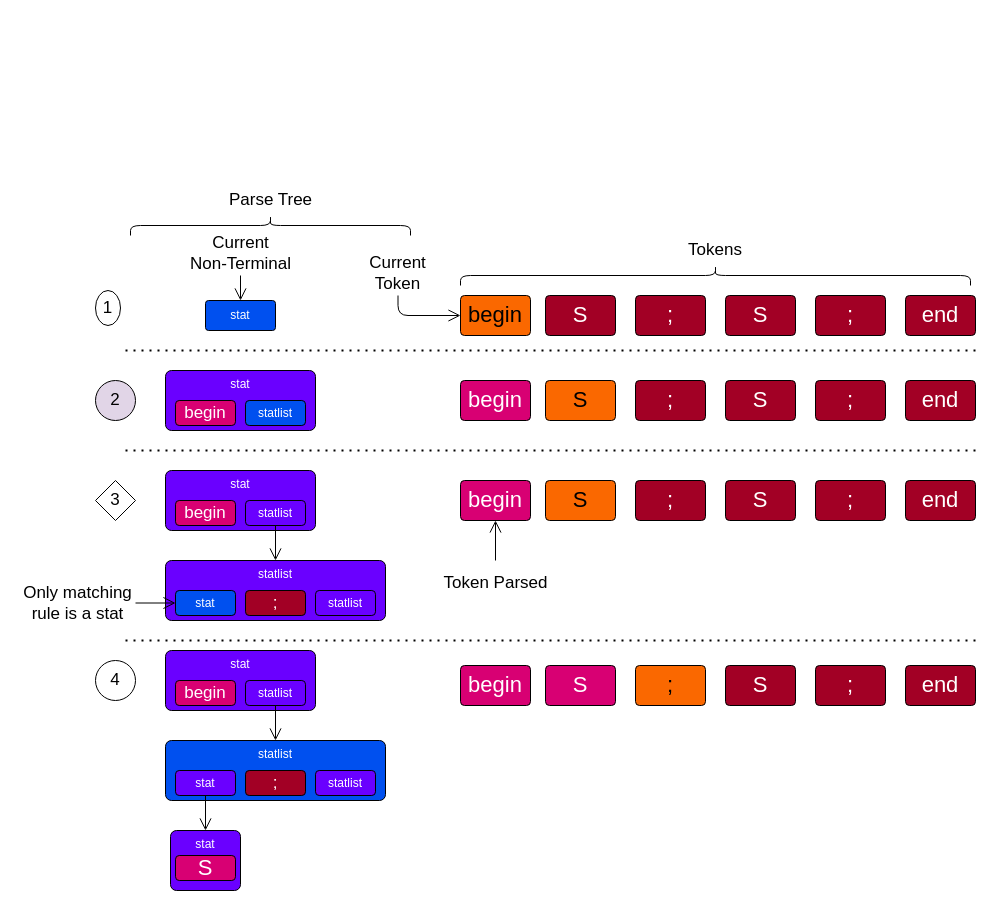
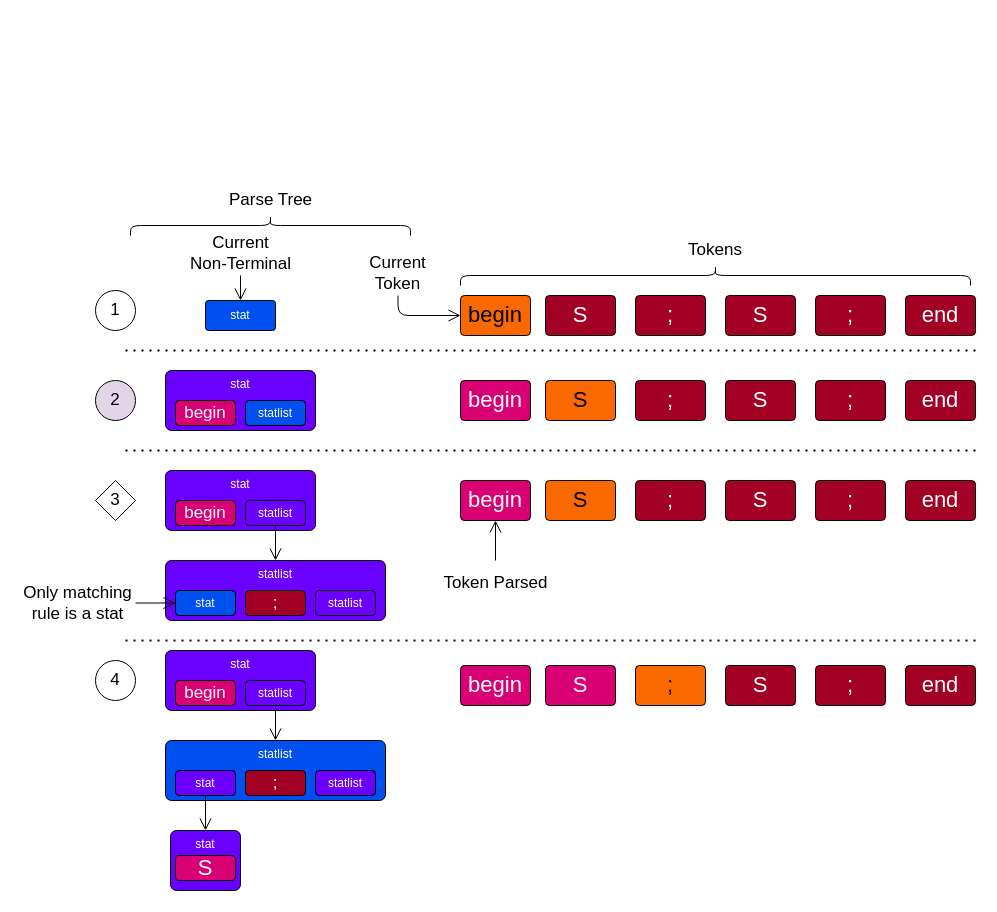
  <mxCell id="0" />
  <mxCell id="1" parent="0" />
  <mxCell id="2" value="stat" style="rounded=1;whiteSpace=wrap;html=1;verticalAlign=top;arcSize=10;fillColor=#6a00ff;fontColor=#ffffff;strokeColor=#000000;" parent="1" vertex="1"><mxGeometry x="165" y="370" width="150" height="60" as="geometry" /></mxCell>
  <mxCell id="3" value="stat" style="rounded=1;whiteSpace=wrap;html=1;verticalAlign=middle;arcSize=10;fillColor=#0050ef;fontColor=#ffffff;strokeColor=#000000;" parent="1" vertex="1"><mxGeometry x="205" y="300" width="70" height="30" as="geometry" /></mxCell>
  <mxCell id="4" value="begin" style="rounded=1;whiteSpace=wrap;html=1;verticalAlign=middle;arcSize=10;fillColor=#fa6800;fontColor=#000000;fontSize=22;strokeColor=#000000;" parent="1" vertex="1"><mxGeometry x="460" y="295" width="70" height="40" as="geometry" /></mxCell>
  <mxCell id="5" value="S" style="rounded=1;whiteSpace=wrap;html=1;verticalAlign=middle;arcSize=10;fillColor=#a20025;fontColor=#ffffff;fontSize=22;strokeColor=#000000;" parent="1" vertex="1"><mxGeometry x="545" y="295" width="70" height="40" as="geometry" /></mxCell>
  <mxCell id="6" value=";" style="rounded=1;whiteSpace=wrap;html=1;verticalAlign=middle;arcSize=10;fillColor=#a20025;fontColor=#ffffff;fontSize=22;strokeColor=#000000;" parent="1" vertex="1"><mxGeometry x="635" y="295" width="70" height="40" as="geometry" /></mxCell>
  <mxCell id="7" value="S" style="rounded=1;whiteSpace=wrap;html=1;verticalAlign=middle;arcSize=10;fillColor=#a20025;fontColor=#ffffff;fontSize=22;strokeColor=#000000;" parent="1" vertex="1"><mxGeometry x="725" y="295" width="70" height="40" as="geometry" /></mxCell>
  <mxCell id="8" value=";" style="rounded=1;whiteSpace=wrap;html=1;verticalAlign=middle;arcSize=10;fillColor=#a20025;fontColor=#ffffff;fontSize=22;strokeColor=#000000;" parent="1" vertex="1"><mxGeometry x="815" y="295" width="70" height="40" as="geometry" /></mxCell>
  <mxCell id="9" value="end" style="rounded=1;whiteSpace=wrap;html=1;verticalAlign=middle;arcSize=10;fillColor=#a20025;fontColor=#ffffff;fontSize=22;strokeColor=#000000;" parent="1" vertex="1"><mxGeometry x="905" y="295" width="70" height="40" as="geometry" /></mxCell>
  <mxCell id="10" value="begin" style="rounded=1;whiteSpace=wrap;html=1;fillColor=#d80073;fontColor=#ffffff;fontSize=17;verticalAlign=middle;strokeColor=#000000;" parent="1" vertex="1"><mxGeometry x="175" y="400" width="60" height="25" as="geometry" /></mxCell>
  <mxCell id="11" value="statlist" style="rounded=1;whiteSpace=wrap;html=1;fillColor=#0050ef;fontColor=#ffffff;strokeColor=#000000;" parent="1" vertex="1"><mxGeometry x="245" y="400" width="60" height="25" as="geometry" /></mxCell>
  <mxCell id="12" value="begin" style="rounded=1;whiteSpace=wrap;html=1;verticalAlign=middle;arcSize=10;fillColor=#d80073;fontColor=#ffffff;fontSize=22;strokeColor=#000000;" parent="1" vertex="1"><mxGeometry x="460" y="380" width="70" height="40" as="geometry" /></mxCell>
  <mxCell id="13" value="S" style="rounded=1;whiteSpace=wrap;html=1;verticalAlign=middle;arcSize=10;fillColor=#fa6800;fontColor=#000000;fontSize=22;strokeColor=#000000;" parent="1" vertex="1"><mxGeometry x="545" y="380" width="70" height="40" as="geometry" /></mxCell>
  <mxCell id="14" value=";" style="rounded=1;whiteSpace=wrap;html=1;verticalAlign=middle;arcSize=10;fillColor=#a20025;fontColor=#ffffff;fontSize=22;strokeColor=#000000;" parent="1" vertex="1"><mxGeometry x="635" y="380" width="70" height="40" as="geometry" /></mxCell>
  <mxCell id="15" value="S" style="rounded=1;whiteSpace=wrap;html=1;verticalAlign=middle;arcSize=10;fillColor=#a20025;fontColor=#ffffff;fontSize=22;strokeColor=#000000;" parent="1" vertex="1"><mxGeometry x="725" y="380" width="70" height="40" as="geometry" /></mxCell>
  <mxCell id="16" value=";" style="rounded=1;whiteSpace=wrap;html=1;verticalAlign=middle;arcSize=10;fillColor=#a20025;fontColor=#ffffff;fontSize=22;strokeColor=#000000;" parent="1" vertex="1"><mxGeometry x="815" y="380" width="70" height="40" as="geometry" /></mxCell>
  <mxCell id="17" value="end" style="rounded=1;whiteSpace=wrap;html=1;verticalAlign=middle;arcSize=10;fillColor=#a20025;fontColor=#ffffff;fontSize=22;strokeColor=#000000;" parent="1" vertex="1"><mxGeometry x="905" y="380" width="70" height="40" as="geometry" /></mxCell>
  <mxCell id="18" value="statlist" style="rounded=1;whiteSpace=wrap;html=1;verticalAlign=top;arcSize=10;fillColor=#6a00ff;fontColor=#ffffff;strokeColor=#000000;" parent="1" vertex="1"><mxGeometry x="165" y="560" width="220" height="60" as="geometry" /></mxCell>
  <mxCell id="19" value="stat" style="rounded=1;whiteSpace=wrap;html=1;fillColor=#0050ef;fontColor=#ffffff;strokeColor=#000000;" parent="1" vertex="1"><mxGeometry x="175" y="590" width="60" height="25" as="geometry" /></mxCell>
  <mxCell id="20" value=";" style="rounded=1;whiteSpace=wrap;html=1;fillColor=#a20025;fontColor=#ffffff;fontSize=17;strokeColor=#000000;" parent="1" vertex="1"><mxGeometry x="245" y="590" width="60" height="25" as="geometry" /></mxCell>
  <mxCell id="21" value="statlist" style="rounded=1;whiteSpace=wrap;html=1;fillColor=#6a00ff;fontColor=#ffffff;strokeColor=#000000;" parent="1" vertex="1"><mxGeometry x="315" y="590" width="60" height="25" as="geometry" /></mxCell>
  <mxCell id="22" value="stat" style="rounded=1;whiteSpace=wrap;html=1;verticalAlign=top;arcSize=10;fillColor=#6a00ff;fontColor=#ffffff;strokeColor=#000000;" parent="1" vertex="1"><mxGeometry x="165" y="470" width="150" height="60" as="geometry" /></mxCell>
  <mxCell id="23" value="begin" style="rounded=1;whiteSpace=wrap;html=1;fillColor=#d80073;fontColor=#ffffff;fontSize=17;verticalAlign=middle;strokeColor=#000000;" parent="1" vertex="1"><mxGeometry x="175" y="500" width="60" height="25" as="geometry" /></mxCell>
  <mxCell id="24" style="edgeStyle=orthogonalEdgeStyle;html=1;exitX=0.5;exitY=1;exitDx=0;exitDy=0;entryX=0.5;entryY=0;entryDx=0;entryDy=0;fontSize=17;endArrow=open;endFill=0;endSize=10;strokeColor=#000000;" parent="1" source="25" target="18" edge="1"><mxGeometry relative="1" as="geometry" /></mxCell>
  <mxCell id="25" value="statlist" style="rounded=1;whiteSpace=wrap;html=1;fillColor=#6a00ff;fontColor=#ffffff;strokeColor=#000000;" parent="1" vertex="1"><mxGeometry x="245" y="500" width="60" height="25" as="geometry" /></mxCell>
  <mxCell id="26" value="begin" style="rounded=1;whiteSpace=wrap;html=1;verticalAlign=middle;arcSize=10;fillColor=#d80073;fontColor=#ffffff;fontSize=22;strokeColor=#000000;" parent="1" vertex="1"><mxGeometry x="460" y="480" width="70" height="40" as="geometry" /></mxCell>
  <mxCell id="27" value="S" style="rounded=1;whiteSpace=wrap;html=1;verticalAlign=middle;arcSize=10;fillColor=#fa6800;fontColor=#000000;fontSize=22;strokeColor=#000000;" parent="1" vertex="1"><mxGeometry x="545" y="480" width="70" height="40" as="geometry" /></mxCell>
  <mxCell id="28" value=";" style="rounded=1;whiteSpace=wrap;html=1;verticalAlign=middle;arcSize=10;fillColor=#a20025;fontColor=#ffffff;fontSize=22;strokeColor=#000000;" parent="1" vertex="1"><mxGeometry x="635" y="480" width="70" height="40" as="geometry" /></mxCell>
  <mxCell id="29" value="S" style="rounded=1;whiteSpace=wrap;html=1;verticalAlign=middle;arcSize=10;fillColor=#a20025;fontColor=#ffffff;fontSize=22;strokeColor=#000000;" parent="1" vertex="1"><mxGeometry x="725" y="480" width="70" height="40" as="geometry" /></mxCell>
  <mxCell id="30" value=";" style="rounded=1;whiteSpace=wrap;html=1;verticalAlign=middle;arcSize=10;fillColor=#a20025;fontColor=#ffffff;fontSize=22;strokeColor=#000000;" parent="1" vertex="1"><mxGeometry x="815" y="480" width="70" height="40" as="geometry" /></mxCell>
  <mxCell id="31" value="end" style="rounded=1;whiteSpace=wrap;html=1;verticalAlign=middle;arcSize=10;fillColor=#a20025;fontColor=#ffffff;fontSize=22;strokeColor=#000000;" parent="1" vertex="1"><mxGeometry x="905" y="480" width="70" height="40" as="geometry" /></mxCell>
  <mxCell id="32" value="statlist" style="rounded=1;whiteSpace=wrap;html=1;verticalAlign=top;arcSize=10;fillColor=#0050ef;fontColor=#ffffff;strokeColor=#000000;" parent="1" vertex="1"><mxGeometry x="165" y="740" width="220" height="60" as="geometry" /></mxCell>
  <mxCell id="33" style="edgeStyle=orthogonalEdgeStyle;html=1;exitX=0.5;exitY=1;exitDx=0;exitDy=0;entryX=0.5;entryY=0;entryDx=0;entryDy=0;fontSize=17;endArrow=open;endFill=0;endSize=10;strokeColor=#000000;" parent="1" source="34" target="41" edge="1"><mxGeometry relative="1" as="geometry" /></mxCell>
  <mxCell id="34" value="stat" style="rounded=1;whiteSpace=wrap;html=1;fillColor=#6a00ff;fontColor=#ffffff;strokeColor=#000000;" parent="1" vertex="1"><mxGeometry x="175" y="770" width="60" height="25" as="geometry" /></mxCell>
  <mxCell id="35" value=";" style="rounded=1;whiteSpace=wrap;html=1;fillColor=#a20025;fontColor=#ffffff;fontSize=17;strokeColor=#000000;" parent="1" vertex="1"><mxGeometry x="245" y="770" width="60" height="25" as="geometry" /></mxCell>
  <mxCell id="36" value="statlist" style="rounded=1;whiteSpace=wrap;html=1;fillColor=#6a00ff;fontColor=#ffffff;strokeColor=#000000;" parent="1" vertex="1"><mxGeometry x="315" y="770" width="60" height="25" as="geometry" /></mxCell>
  <mxCell id="37" value="stat" style="rounded=1;whiteSpace=wrap;html=1;verticalAlign=top;arcSize=10;fillColor=#6a00ff;fontColor=#ffffff;strokeColor=#000000;" parent="1" vertex="1"><mxGeometry x="165" y="650" width="150" height="60" as="geometry" /></mxCell>
  <mxCell id="38" value="begin" style="rounded=1;whiteSpace=wrap;html=1;fillColor=#d80073;fontColor=#ffffff;fontSize=17;verticalAlign=middle;strokeColor=#000000;" parent="1" vertex="1"><mxGeometry x="175" y="680" width="60" height="25" as="geometry" /></mxCell>
  <mxCell id="39" style="edgeStyle=orthogonalEdgeStyle;html=1;exitX=0.5;exitY=1;exitDx=0;exitDy=0;entryX=0.5;entryY=0;entryDx=0;entryDy=0;fontSize=17;endArrow=open;endFill=0;endSize=10;strokeColor=#000000;" parent="1" source="40" target="32" edge="1"><mxGeometry relative="1" as="geometry" /></mxCell>
  <mxCell id="40" value="statlist" style="rounded=1;whiteSpace=wrap;html=1;fillColor=#6a00ff;fontColor=#ffffff;strokeColor=#000000;" parent="1" vertex="1"><mxGeometry x="245" y="680" width="60" height="25" as="geometry" /></mxCell>
  <mxCell id="41" value="stat" style="rounded=1;whiteSpace=wrap;html=1;verticalAlign=top;arcSize=10;fillColor=#6a00ff;fontColor=#ffffff;strokeColor=#000000;" parent="1" vertex="1"><mxGeometry x="170" y="830" width="70" height="60" as="geometry" /></mxCell>
  <mxCell id="42" value="S" style="rounded=1;whiteSpace=wrap;html=1;fillColor=#d80073;fontColor=#ffffff;fontSize=22;strokeColor=#000000;" parent="1" vertex="1"><mxGeometry x="175" y="855" width="60" height="25" as="geometry" /></mxCell>
  <mxCell id="43" value="begin" style="rounded=1;whiteSpace=wrap;html=1;verticalAlign=middle;arcSize=10;fillColor=#d80073;fontColor=#ffffff;fontSize=22;strokeColor=#000000;" parent="1" vertex="1"><mxGeometry x="460" y="665" width="70" height="40" as="geometry" /></mxCell>
  <mxCell id="44" value="S" style="rounded=1;whiteSpace=wrap;html=1;verticalAlign=middle;arcSize=10;fillColor=#d80073;fontColor=#ffffff;fontSize=22;strokeColor=#000000;" parent="1" vertex="1"><mxGeometry x="545" y="665" width="70" height="40" as="geometry" /></mxCell>
  <mxCell id="45" value=";" style="rounded=1;whiteSpace=wrap;html=1;verticalAlign=middle;arcSize=10;fillColor=#fa6800;fontColor=#000000;fontSize=22;strokeColor=#000000;" parent="1" vertex="1"><mxGeometry x="635" y="665" width="70" height="40" as="geometry" /></mxCell>
  <mxCell id="46" value="S" style="rounded=1;whiteSpace=wrap;html=1;verticalAlign=middle;arcSize=10;fillColor=#a20025;fontColor=#ffffff;fontSize=22;strokeColor=#000000;" parent="1" vertex="1"><mxGeometry x="725" y="665" width="70" height="40" as="geometry" /></mxCell>
  <mxCell id="47" value=";" style="rounded=1;whiteSpace=wrap;html=1;verticalAlign=middle;arcSize=10;fillColor=#a20025;fontColor=#ffffff;fontSize=22;strokeColor=#000000;" parent="1" vertex="1"><mxGeometry x="815" y="665" width="70" height="40" as="geometry" /></mxCell>
  <mxCell id="48" value="end" style="rounded=1;whiteSpace=wrap;html=1;verticalAlign=middle;arcSize=10;fillColor=#a20025;fontColor=#ffffff;fontSize=22;strokeColor=#000000;" parent="1" vertex="1"><mxGeometry x="905" y="665" width="70" height="40" as="geometry" /></mxCell>
- <mxCell id="49" value="1" style="ellipse;whiteSpace=wrap;html=1;aspect=fixed;fontSize=17;strokeColor=#000000;verticalAlign=middle;" parent="1" vertex="1"><mxGeometry x="95" y="290" width="25" height="35" as="geometry" /></mxCell>
+ <mxCell id="49" value="1" style="ellipse;whiteSpace=wrap;html=1;aspect=fixed;fontSize=17;strokeColor=#000000;verticalAlign=middle;" parent="1" vertex="1"><mxGeometry x="95" y="290" width="40" height="40" as="geometry" /></mxCell>
  <mxCell id="50" value="2" style="ellipse;whiteSpace=wrap;html=1;aspect=fixed;fontSize=17;strokeColor=#000000;verticalAlign=middle;fillColor=#e1d5e7;" parent="1" vertex="1"><mxGeometry x="95" y="380" width="40" height="40" as="geometry" /></mxCell>
  <mxCell id="51" value="3" style="rhombus;whiteSpace=wrap;html=1;aspect=fixed;fontSize=17;strokeColor=#000000;verticalAlign=middle;" parent="1" vertex="1"><mxGeometry x="95" y="480" width="40" height="40" as="geometry" /></mxCell>
  <mxCell id="52" value="4" style="ellipse;whiteSpace=wrap;html=1;aspect=fixed;fontSize=17;strokeColor=#000000;verticalAlign=middle;" parent="1" vertex="1"><mxGeometry x="95" y="660" width="40" height="40" as="geometry" /></mxCell>
  <mxCell id="53" value="" style="endArrow=none;dashed=1;html=1;dashPattern=1 3;strokeWidth=2;fontSize=17;endSize=10;strokeColor=#000000;" parent="1" edge="1"><mxGeometry y="90" width="50" height="50" as="geometry"><mxPoint x="975" y="350" as="sourcePoint" /><mxPoint y="350" as="targetPoint" x="125" /></mxGeometry></mxCell>
  <mxCell id="54" value="" style="endArrow=none;dashed=1;html=1;dashPattern=1 3;strokeWidth=2;fontSize=17;endSize=10;strokeColor=#000000;" parent="1" edge="1"><mxGeometry y="90" width="50" height="50" as="geometry"><mxPoint x="975" y="450" as="sourcePoint" /><mxPoint x="125" y="450" as="targetPoint" /></mxGeometry></mxCell>
  <mxCell id="55" value="" style="endArrow=none;dashed=1;html=1;dashPattern=1 3;strokeWidth=2;fontSize=17;endSize=10;strokeColor=#000000;" parent="1" edge="1"><mxGeometry y="90" width="50" height="50" as="geometry"><mxPoint x="975" y="640" as="sourcePoint" /><mxPoint x="125" y="640" as="targetPoint" /></mxGeometry></mxCell>
  <mxCell id="56" value="" style="shape=curlyBracket;whiteSpace=wrap;html=1;rounded=1;flipH=1;fontSize=17;strokeColor=#000000;verticalAlign=middle;rotation=-90;" parent="1" vertex="1"><mxGeometry x="705" y="20" width="20" height="510" as="geometry" /></mxCell>
  <mxCell id="57" value="Tokens" style="text;html=1;strokeColor=none;fillColor=none;align=center;verticalAlign=middle;whiteSpace=wrap;rounded=0;fontSize=17;" parent="1" vertex="1"><mxGeometry x="685" y="240" width="60" height="20" as="geometry" /></mxCell>
  <mxCell id="58" style="edgeStyle=orthogonalEdgeStyle;html=1;exitX=0.5;exitY=1;exitDx=0;exitDy=0;entryX=0.5;entryY=0;entryDx=0;entryDy=0;fontSize=17;endArrow=open;endFill=0;endSize=10;strokeColor=#000000;" parent="1" source="59" target="3" edge="1"><mxGeometry relative="1" as="geometry" /></mxCell>
  <mxCell id="59" value="Current&lt;br&gt;Non-Terminal" style="text;html=1;strokeColor=none;fillColor=none;align=center;verticalAlign=middle;whiteSpace=wrap;rounded=0;fontSize=17;" parent="1" vertex="1"><mxGeometry x="182.5" y="230" width="115" height="45" as="geometry" /></mxCell>
  <mxCell id="60" style="edgeStyle=orthogonalEdgeStyle;html=1;exitX=0.5;exitY=1;exitDx=0;exitDy=0;entryX=0;entryY=0.5;entryDx=0;entryDy=0;fontSize=17;endArrow=open;endFill=0;endSize=10;strokeColor=#000000;" parent="1" source="61" target="4" edge="1"><mxGeometry relative="1" as="geometry" /></mxCell>
  <mxCell id="61" value="Current&lt;br&gt;Token" style="text;html=1;strokeColor=none;fillColor=none;align=center;verticalAlign=middle;whiteSpace=wrap;rounded=0;fontSize=17;" parent="1" vertex="1"><mxGeometry x="340" y="250" width="115" height="45" as="geometry" /></mxCell>
  <mxCell id="62" style="edgeStyle=orthogonalEdgeStyle;html=1;exitX=0.5;exitY=0;exitDx=0;exitDy=0;entryX=0.5;entryY=1;entryDx=0;entryDy=0;fontSize=17;endArrow=open;endFill=0;endSize=10;strokeColor=#000000;" parent="1" source="63" target="26" edge="1"><mxGeometry relative="1" as="geometry" /></mxCell>
  <mxCell id="63" value="Token Parsed" style="text;html=1;strokeColor=none;fillColor=none;align=center;verticalAlign=middle;whiteSpace=wrap;rounded=0;fontSize=17;" parent="1" vertex="1"><mxGeometry x="437.5" y="560" width="115" height="45" as="geometry" /></mxCell>
  <mxCell id="64" value="" style="shape=curlyBracket;whiteSpace=wrap;html=1;rounded=1;flipH=1;fontSize=17;strokeColor=#000000;verticalAlign=middle;rotation=-90;" parent="1" vertex="1"><mxGeometry x="260" y="85" width="20" height="280" as="geometry" /></mxCell>
  <mxCell id="65" value="Parse Tree" style="text;html=1;strokeColor=none;fillColor=none;align=center;verticalAlign=middle;whiteSpace=wrap;rounded=0;fontSize=17;" parent="1" vertex="1"><mxGeometry x="222.5" y="190" width="95" height="20" as="geometry" /></mxCell>
  <mxCell id="66" style="edgeStyle=orthogonalEdgeStyle;html=1;exitX=1;exitY=0.5;exitDx=0;exitDy=0;entryX=0;entryY=0.5;entryDx=0;entryDy=0;fontSize=17;endArrow=open;endFill=0;endSize=10;strokeColor=#000000;" parent="1" source="67" target="19" edge="1"><mxGeometry relative="1" as="geometry" /></mxCell>
  <mxCell id="67" value="Only matching rule is a stat" style="text;html=1;strokeColor=none;fillColor=none;align=center;verticalAlign=middle;whiteSpace=wrap;rounded=0;fontSize=17;" parent="1" vertex="1"><mxGeometry x="20" y="580" width="115" height="45" as="geometry" /></mxCell>
